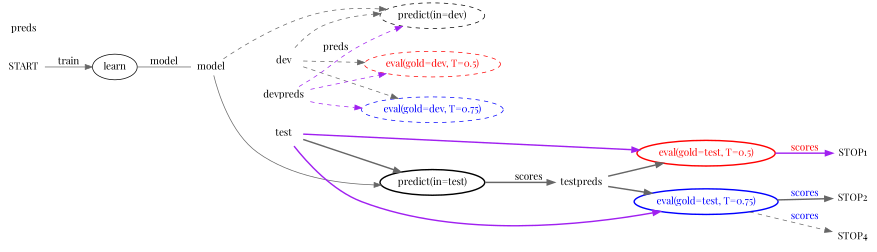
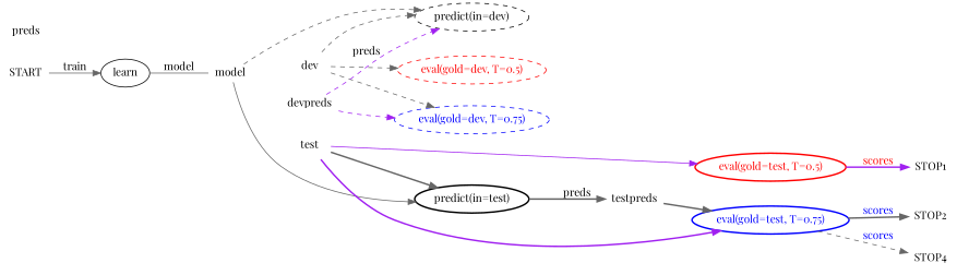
  digraph {
    fontname="Playfair Display"
    rankdir=LR
    node [fontname="Playfair Display" ordering=out]
    edge [color=gray40 fontname="Playfair Display" style=dashed]
    learn
    START [shape=plaintext]
    model [height=0 shape=none width=0]
    n4 [label="predict(in=test)" style=bold]
    n5 [label="predict(in=dev)" style=dashed]
    dev [shape=plaintext]
    test [shape=plaintext]
    testpreds [height=0 shape=none width=0]
    n9 [color=red fontcolor=red label="eval(gold=dev, T=0.5)" style=dashed]
    n10 [color=blue fontcolor=blue label="eval(gold=dev, T=0.75)" style=dashed]
    n11 [color=red fontcolor=red label="eval(gold=test, T=0.5)" style=bold]
    n12 [color=blue fontcolor=blue label="eval(gold=test, T=0.75)" style=bold]
    STOP1 [shape=plaintext]
    STOP2 [shape=plaintext]
    STOP4 [shape=plaintext]
    devpreds [height=0 shape=none width=0]
    preds [shape=plaintext width=0]
    learn -> model [arrowhead=none label=model style=""]
    START -> learn [label=train style=""]
    model -> n4 [style=solid]
    model -> n5
    model -> dev [color=transparent style=""]
    model -> test [color=transparent style=""]
-   n4 -> testpreds [label=scores style=bold]
+   n4 -> testpreds [label=preds style=bold]
    dev -> n5
    dev -> n9
    dev -> n10
    test -> n4 [style=bold]
-   test -> n11 [color=purple style=bold]
+   test -> n11 [color=purple style=solid]
    test -> n12 [color=purple style=bold]
-   testpreds -> n11 [style=bold]
    testpreds -> n12 [style=bold]
    n11 -> STOP1 [color=purple fontcolor=red label=scores style=bold]
    n12 -> STOP2 [fontcolor=blue label=scores style=bold]
    n12 -> STOP4 [fontcolor=blue label=scores]
    devpreds -> n5 [color=purple label=preds]
-   devpreds -> n9 [color=purple]
    devpreds -> n10 [color=purple]
  }
